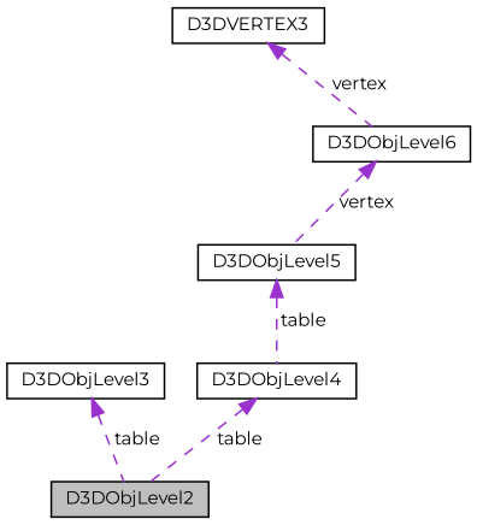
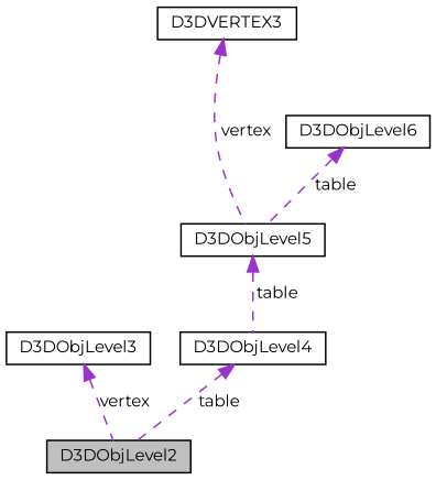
  digraph {
    fontname=Montserrat
    node [color=black fillcolor=white fontname=Montserrat fontsize=10 shape=record style=filled]
    edge [color=darkorchid3 dir=back fontname=Montserrat fontsize=10 labelfontname=Helvetica labelfontsize=10 style=dashed]
    n1 [fillcolor=grey75 fontcolor=black height=0.2 label=D3DObjLevel2 width=0.4]
    n2 [height=0.2 label=D3DObjLevel3 width=0.4]
    n3 [height=0.2 label=D3DObjLevel4 width=0.4]
    n4 [height=0.2 label=D3DObjLevel5 width=0.4]
    n5 [height=0.2 label=D3DObjLevel6 width=0.4]
    n6 [height=0.2 label=D3DVERTEX3 width=0.4]
-   n2 -> n1 [label=" table"]
+   n2 -> n1 [label=" vertex"]
    n3 -> n1 [label=" table"]
    n4 -> n3 [label=" table"]
-   n5 -> n4 [label=" vertex"]
-   n6 -> n5 [label=" vertex"]
+   n5 -> n4 [label=" table"]
+   n6 -> n4 [label=" vertex"]
  }
